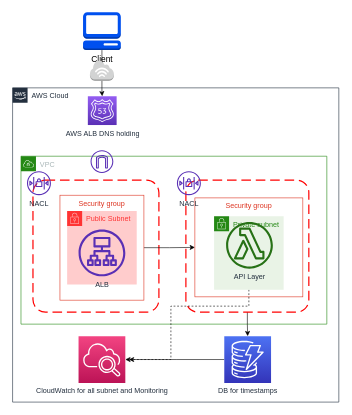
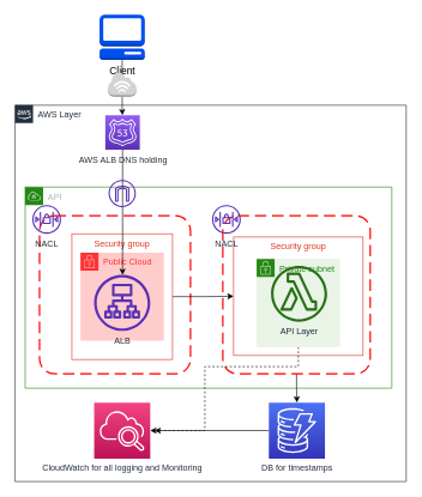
  <mxCell id="0" />
  <mxCell id="1" parent="0" />
- <mxCell id="2" value="AWS Cloud" style="points=[[0,0],[0.25,0],[0.5,0],[0.75,0],[1,0],[1,0.25],[1,0.5],[1,0.75],[1,1],[0.75,1],[0.5,1],[0.25,1],[0,1],[0,0.75],[0,0.5],[0,0.25]];outlineConnect=0;gradientColor=none;html=1;whiteSpace=wrap;fontSize=12;fontStyle=0;shape=mxgraph.aws4.group;grIcon=mxgraph.aws4.group_aws_cloud_alt;strokeColor=#232F3E;fillColor=none;verticalAlign=top;align=left;spacingLeft=30;fontColor=#232F3E;dashed=0;shadow=0;sketch=0;" vertex="1" parent="1"><mxGeometry x="20" y="146" width="544" height="524" as="geometry" /></mxCell>
- <mxCell id="3" value="&lt;font color=&quot;#ff3333&quot;&gt;Public Subnet&lt;/font&gt;" style="points=[[0,0],[0.25,0],[0.5,0],[0.75,0],[1,0],[1,0.25],[1,0.5],[1,0.75],[1,1],[0.75,1],[0.5,1],[0.25,1],[0,1],[0,0.75],[0,0.5],[0,0.25]];outlineConnect=0;gradientColor=none;html=1;whiteSpace=wrap;fontSize=12;fontStyle=0;shape=mxgraph.aws4.group;grIcon=mxgraph.aws4.group_security_group;grStroke=0;verticalAlign=top;align=left;spacingLeft=30;fontColor=#248814;dashed=0;fillColor=#FFCCCC;strokeColor=#FF3333;" vertex="1" parent="1"><mxGeometry x="111" y="351.25" width="116" height="122.5" as="geometry" /></mxCell>
- <mxCell id="4" value="VPC" style="points=[[0,0],[0.25,0],[0.5,0],[0.75,0],[1,0],[1,0.25],[1,0.5],[1,0.75],[1,1],[0.75,1],[0.5,1],[0.25,1],[0,1],[0,0.75],[0,0.5],[0,0.25]];outlineConnect=0;gradientColor=none;html=1;whiteSpace=wrap;fontSize=12;fontStyle=0;shape=mxgraph.aws4.group;grIcon=mxgraph.aws4.group_vpc;strokeColor=#248814;fillColor=none;verticalAlign=top;align=left;spacingLeft=30;fontColor=#AAB7B8;dashed=0;" parent="1" vertex="1"><mxGeometry x="34" y="260" width="510" height="280" as="geometry" /></mxCell>
+ <mxCell id="2" value="AWS Layer" style="points=[[0,0],[0.25,0],[0.5,0],[0.75,0],[1,0],[1,0.25],[1,0.5],[1,0.75],[1,1],[0.75,1],[0.5,1],[0.25,1],[0,1],[0,0.75],[0,0.5],[0,0.25]];outlineConnect=0;gradientColor=none;html=1;whiteSpace=wrap;fontSize=12;fontStyle=0;shape=mxgraph.aws4.group;grIcon=mxgraph.aws4.group_aws_cloud_alt;strokeColor=#232F3E;fillColor=none;verticalAlign=top;align=left;spacingLeft=30;fontColor=#232F3E;dashed=0;shadow=0;sketch=0;" vertex="1" parent="1"><mxGeometry x="20" y="146" width="544" height="524" as="geometry" /></mxCell>
+ <mxCell id="3" value="&lt;font color=&quot;#ff3333&quot;&gt;Public Cloud&lt;/font&gt;" style="points=[[0,0],[0.25,0],[0.5,0],[0.75,0],[1,0],[1,0.25],[1,0.5],[1,0.75],[1,1],[0.75,1],[0.5,1],[0.25,1],[0,1],[0,0.75],[0,0.5],[0,0.25]];outlineConnect=0;gradientColor=none;html=1;whiteSpace=wrap;fontSize=12;fontStyle=0;shape=mxgraph.aws4.group;grIcon=mxgraph.aws4.group_security_group;grStroke=0;verticalAlign=top;align=left;spacingLeft=30;fontColor=#248814;dashed=0;fillColor=#FFCCCC;strokeColor=#FF3333;" vertex="1" parent="1"><mxGeometry x="111" y="351.25" width="116" height="122.5" as="geometry" /></mxCell>
+ <mxCell id="4" value="API" style="points=[[0,0],[0.25,0],[0.5,0],[0.75,0],[1,0],[1,0.25],[1,0.5],[1,0.75],[1,1],[0.75,1],[0.5,1],[0.25,1],[0,1],[0,0.75],[0,0.5],[0,0.25]];outlineConnect=0;gradientColor=none;html=1;whiteSpace=wrap;fontSize=12;fontStyle=0;shape=mxgraph.aws4.group;grIcon=mxgraph.aws4.group_vpc;strokeColor=#248814;fillColor=none;verticalAlign=top;align=left;spacingLeft=30;fontColor=#AAB7B8;dashed=0;" parent="1" vertex="1"><mxGeometry x="34" y="260" width="510" height="280" as="geometry" /></mxCell>
  <mxCell id="5" value="" style="rounded=1;arcSize=10;dashed=1;strokeColor=#ff0000;fillColor=none;gradientColor=none;dashPattern=8 4;strokeWidth=2;" parent="1" vertex="1"><mxGeometry x="54" y="300" width="210" height="220" as="geometry" /></mxCell>
  <mxCell id="6" style="edgeStyle=orthogonalEdgeStyle;rounded=0;orthogonalLoop=1;jettySize=auto;html=1;exitX=1;exitY=0.5;exitDx=0;exitDy=0;entryX=0;entryY=0.5;entryDx=0;entryDy=0;fontSize=12;" edge="1" parent="1" source="7" target="10"><mxGeometry relative="1" as="geometry" /></mxCell>
  <mxCell id="7" value="Security group" style="fillColor=none;strokeColor=#DD3522;verticalAlign=top;fontStyle=0;fontColor=#DD3522;" parent="1" vertex="1"><mxGeometry x="99" y="325" width="140" height="175" as="geometry" /></mxCell>
  <mxCell id="8" style="edgeStyle=orthogonalEdgeStyle;rounded=0;orthogonalLoop=1;jettySize=auto;html=1;fontSize=12;" edge="1" parent="1" source="9" target="18"><mxGeometry relative="1" as="geometry" /></mxCell>
  <mxCell id="9" value="" style="rounded=1;arcSize=10;dashed=1;strokeColor=#ff0000;fillColor=none;gradientColor=none;dashPattern=8 4;strokeWidth=2;" vertex="1" parent="1"><mxGeometry x="309" y="300" width="205" height="220" as="geometry" /></mxCell>
  <mxCell id="10" value="Security group" style="fillColor=none;strokeColor=#DD3522;verticalAlign=top;fontStyle=0;fontColor=#DD3522;" parent="1" vertex="1"><mxGeometry x="324" y="329.5" width="180" height="165" as="geometry" /></mxCell>
  <mxCell id="11" style="edgeStyle=orthogonalEdgeStyle;rounded=0;orthogonalLoop=1;jettySize=auto;html=1;exitX=0.5;exitY=1;exitDx=0;exitDy=0;entryX=1;entryY=0.5;entryDx=0;entryDy=0;entryPerimeter=0;fontSize=12;dashed=1;" edge="1" parent="1" source="12" target="22"><mxGeometry relative="1" as="geometry"><Array as="points"><mxPoint x="414" y="510" /><mxPoint x="284" y="510" /><mxPoint x="284" y="599" /></Array></mxGeometry></mxCell>
  <mxCell id="12" value="Private subnet" style="points=[[0,0],[0.25,0],[0.5,0],[0.75,0],[1,0],[1,0.25],[1,0.5],[1,0.75],[1,1],[0.75,1],[0.5,1],[0.25,1],[0,1],[0,0.75],[0,0.5],[0,0.25]];outlineConnect=0;gradientColor=none;html=1;whiteSpace=wrap;fontSize=12;fontStyle=0;shape=mxgraph.aws4.group;grIcon=mxgraph.aws4.group_security_group;grStroke=0;strokeColor=#248814;fillColor=#E9F3E6;verticalAlign=top;align=left;spacingLeft=30;fontColor=#248814;dashed=0;" parent="1" vertex="1"><mxGeometry x="356" y="360" width="116" height="122.5" as="geometry" /></mxCell>
+ <mxCell id="13" style="edgeStyle=orthogonalEdgeStyle;rounded=0;orthogonalLoop=1;jettySize=auto;html=1;" parent="1" source="14" target="15" edge="1"><mxGeometry relative="1" as="geometry"><Array as="points"><mxPoint x="169" y="229" /></Array></mxGeometry></mxCell>
  <mxCell id="14" value="AWS ALB DNS holding" style="points=[[0,0,0],[0.25,0,0],[0.5,0,0],[0.75,0,0],[1,0,0],[0,1,0],[0.25,1,0],[0.5,1,0],[0.75,1,0],[1,1,0],[0,0.25,0],[0,0.5,0],[0,0.75,0],[1,0.25,0],[1,0.5,0],[1,0.75,0]];outlineConnect=0;fontColor=#232F3E;gradientColor=#945DF2;gradientDirection=north;fillColor=#5A30B5;strokeColor=#ffffff;dashed=0;verticalLabelPosition=bottom;verticalAlign=top;align=center;html=1;fontSize=12;fontStyle=0;aspect=fixed;shape=mxgraph.aws4.resourceIcon;resIcon=mxgraph.aws4.route_53;" parent="1" vertex="1"><mxGeometry x="145.5" y="160" width="48" height="48" as="geometry" /></mxCell>
  <mxCell id="15" value="ALB" style="outlineConnect=0;fontColor=#232F3E;gradientColor=none;fillColor=#5A30B5;strokeColor=none;dashed=0;verticalLabelPosition=bottom;verticalAlign=top;align=center;html=1;fontSize=12;fontStyle=0;aspect=fixed;pointerEvents=1;shape=mxgraph.aws4.application_load_balancer;" parent="1" vertex="1"><mxGeometry x="130" y="382.25" width="78" height="78" as="geometry" /></mxCell>
  <mxCell id="16" value="NACL" style="outlineConnect=0;fontColor=#232F3E;gradientColor=none;fillColor=#5A30B5;strokeColor=none;dashed=0;verticalLabelPosition=bottom;verticalAlign=top;align=center;html=1;fontSize=12;fontStyle=0;aspect=fixed;pointerEvents=1;shape=mxgraph.aws4.network_access_control_list;" parent="1" vertex="1"><mxGeometry x="44" y="285" width="40" height="40" as="geometry" /></mxCell>
  <mxCell id="17" style="edgeStyle=orthogonalEdgeStyle;rounded=0;orthogonalLoop=1;jettySize=auto;html=1;fontSize=12;" edge="1" parent="1" source="18"><mxGeometry relative="1" as="geometry"><mxPoint x="214" y="599" as="targetPoint" /></mxGeometry></mxCell>
  <mxCell id="18" value="DB for timestamps" style="points=[[0,0,0],[0.25,0,0],[0.5,0,0],[0.75,0,0],[1,0,0],[0,1,0],[0.25,1,0],[0.5,1,0],[0.75,1,0],[1,1,0],[0,0.25,0],[0,0.5,0],[0,0.75,0],[1,0.25,0],[1,0.5,0],[1,0.75,0]];outlineConnect=0;fontColor=#232F3E;gradientColor=#4D72F3;gradientDirection=north;fillColor=#3334B9;strokeColor=#ffffff;dashed=0;verticalLabelPosition=bottom;verticalAlign=top;align=center;html=1;fontSize=12;fontStyle=0;aspect=fixed;shape=mxgraph.aws4.resourceIcon;resIcon=mxgraph.aws4.dynamodb;" parent="1" vertex="1"><mxGeometry x="373" y="560" width="78" height="78" as="geometry" /></mxCell>
  <mxCell id="19" value="&lt;font color=&quot;#000000&quot; style=&quot;font-size: 14px&quot;&gt;Client&lt;/font&gt;" style="outlineConnect=0;dashed=0;verticalLabelPosition=bottom;verticalAlign=top;align=center;html=1;shape=mxgraph.aws3.management_console;fillColor=#0050ef;strokeColor=#001DBC;fontColor=#ffffff;" parent="1" vertex="1"><mxGeometry x="137.5" y="20" width="63" height="63" as="geometry" /></mxCell>
  <mxCell id="20" value="API Layer" style="outlineConnect=0;fontColor=#232F3E;gradientColor=none;fillColor=#277116;strokeColor=none;dashed=0;verticalLabelPosition=bottom;verticalAlign=top;align=center;html=1;fontSize=12;fontStyle=0;aspect=fixed;pointerEvents=1;shape=mxgraph.aws4.lambda_function;" parent="1" vertex="1"><mxGeometry x="376" y="369.62" width="78" height="78" as="geometry" /></mxCell>
  <mxCell id="21" value="NACL" style="outlineConnect=0;fontColor=#232F3E;gradientColor=none;fillColor=#5A30B5;strokeColor=none;dashed=0;verticalLabelPosition=bottom;verticalAlign=top;align=center;html=1;fontSize=12;fontStyle=0;aspect=fixed;pointerEvents=1;shape=mxgraph.aws4.network_access_control_list;" vertex="1" parent="1"><mxGeometry x="294" y="285" width="40" height="40" as="geometry" /></mxCell>
- <mxCell id="22" value="CloudWatch for all subnet and Monitoring" style="points=[[0,0,0],[0.25,0,0],[0.5,0,0],[0.75,0,0],[1,0,0],[0,1,0],[0.25,1,0],[0.5,1,0],[0.75,1,0],[1,1,0],[0,0.25,0],[0,0.5,0],[0,0.75,0],[1,0.25,0],[1,0.5,0],[1,0.75,0]];points=[[0,0,0],[0.25,0,0],[0.5,0,0],[0.75,0,0],[1,0,0],[0,1,0],[0.25,1,0],[0.5,1,0],[0.75,1,0],[1,1,0],[0,0.25,0],[0,0.5,0],[0,0.75,0],[1,0.25,0],[1,0.5,0],[1,0.75,0]];outlineConnect=0;fontColor=#232F3E;gradientColor=#F34482;gradientDirection=north;fillColor=#BC1356;strokeColor=#ffffff;dashed=0;verticalLabelPosition=bottom;verticalAlign=top;align=center;html=1;fontSize=12;fontStyle=0;aspect=fixed;shape=mxgraph.aws4.resourceIcon;resIcon=mxgraph.aws4.cloudwatch_2;shadow=0;sketch=0;" vertex="1" parent="1"><mxGeometry x="130" y="560" width="78" height="78" as="geometry" /></mxCell>
+ <mxCell id="22" value="CloudWatch for all logging and Monitoring" style="points=[[0,0,0],[0.25,0,0],[0.5,0,0],[0.75,0,0],[1,0,0],[0,1,0],[0.25,1,0],[0.5,1,0],[0.75,1,0],[1,1,0],[0,0.25,0],[0,0.5,0],[0,0.75,0],[1,0.25,0],[1,0.5,0],[1,0.75,0]];points=[[0,0,0],[0.25,0,0],[0.5,0,0],[0.75,0,0],[1,0,0],[0,1,0],[0.25,1,0],[0.5,1,0],[0.75,1,0],[1,1,0],[0,0.25,0],[0,0.5,0],[0,0.75,0],[1,0.25,0],[1,0.5,0],[1,0.75,0]];outlineConnect=0;fontColor=#232F3E;gradientColor=#F34482;gradientDirection=north;fillColor=#BC1356;strokeColor=#ffffff;dashed=0;verticalLabelPosition=bottom;verticalAlign=top;align=center;html=1;fontSize=12;fontStyle=0;aspect=fixed;shape=mxgraph.aws4.resourceIcon;resIcon=mxgraph.aws4.cloudwatch_2;shadow=0;sketch=0;" vertex="1" parent="1"><mxGeometry x="130" y="560" width="78" height="78" as="geometry" /></mxCell>
  <mxCell id="23" value="" style="outlineConnect=0;fontColor=#232F3E;gradientColor=none;fillColor=#5A30B5;strokeColor=none;dashed=0;verticalLabelPosition=bottom;verticalAlign=top;align=center;html=1;fontSize=12;fontStyle=0;aspect=fixed;pointerEvents=1;shape=mxgraph.aws4.internet_gateway;shadow=0;sketch=0;" vertex="1" parent="1"><mxGeometry x="150" y="250" width="38" height="38" as="geometry" /></mxCell>
  <mxCell id="24" value="" style="edgeStyle=orthogonalEdgeStyle;rounded=0;orthogonalLoop=1;jettySize=auto;html=1;fontSize=12;endArrow=none;" edge="1" parent="1" source="19"><mxGeometry relative="1" as="geometry"><mxPoint x="169" y="73" as="sourcePoint" /><mxPoint x="169.5" y="108.759" as="targetPoint" /></mxGeometry></mxCell>
  <mxCell id="25" style="edgeStyle=orthogonalEdgeStyle;rounded=0;orthogonalLoop=1;jettySize=auto;html=1;fontSize=12;" edge="1" parent="1" source="26" target="14"><mxGeometry relative="1" as="geometry" /></mxCell>
  <mxCell id="26" value="" style="outlineConnect=0;dashed=0;verticalLabelPosition=bottom;verticalAlign=top;align=center;html=1;shape=mxgraph.aws3.internet_3;fillColor=#D2D3D3;gradientColor=none;shadow=0;sketch=0;fontSize=12;strokeColor=#FF3333;" vertex="1" parent="1"><mxGeometry x="149" y="100" width="40" height="34" as="geometry" /></mxCell>
